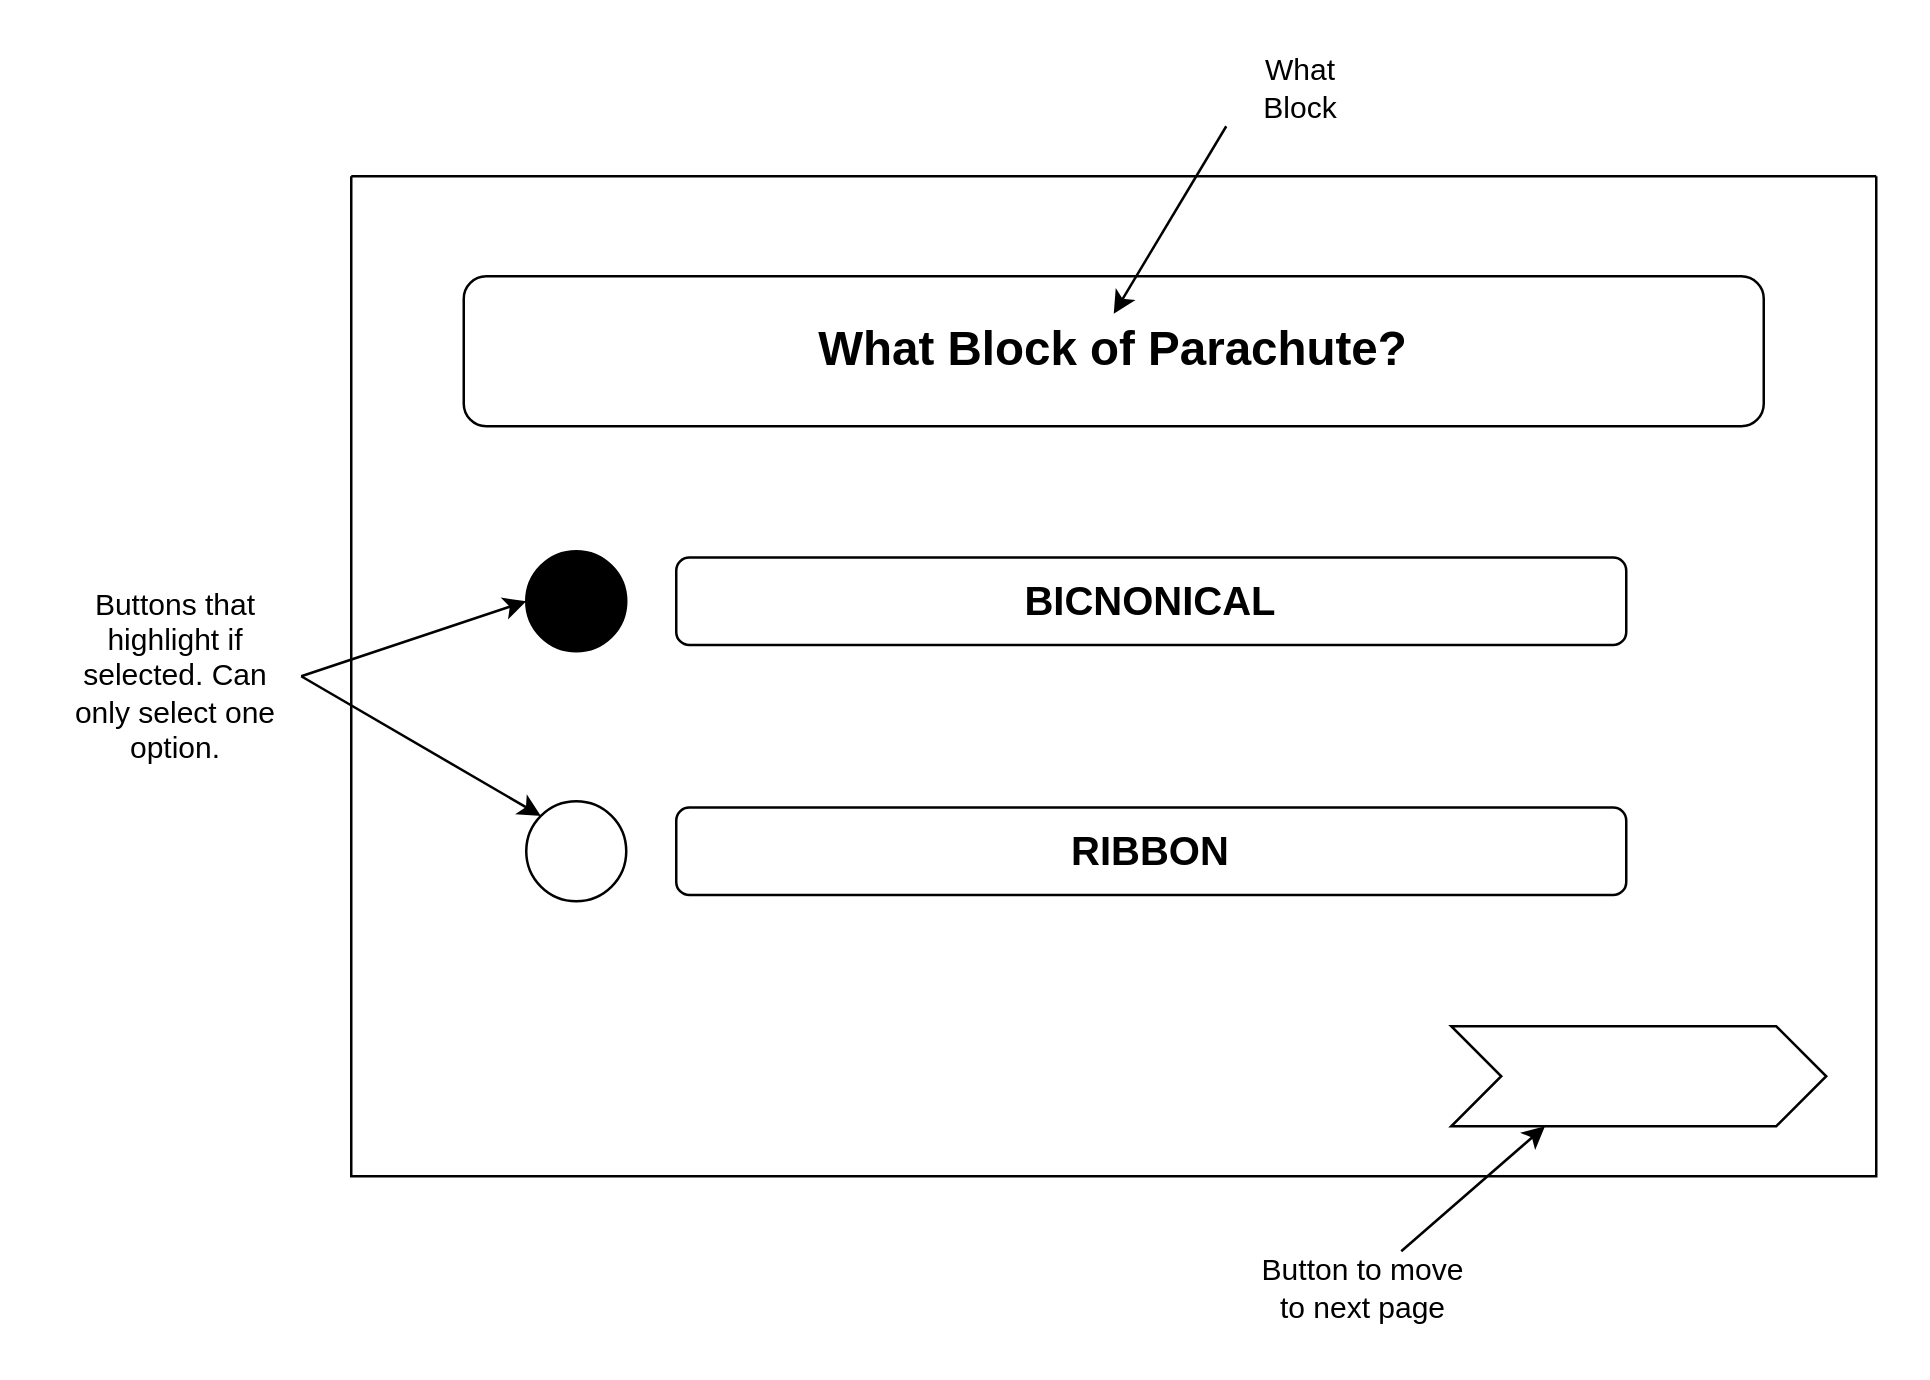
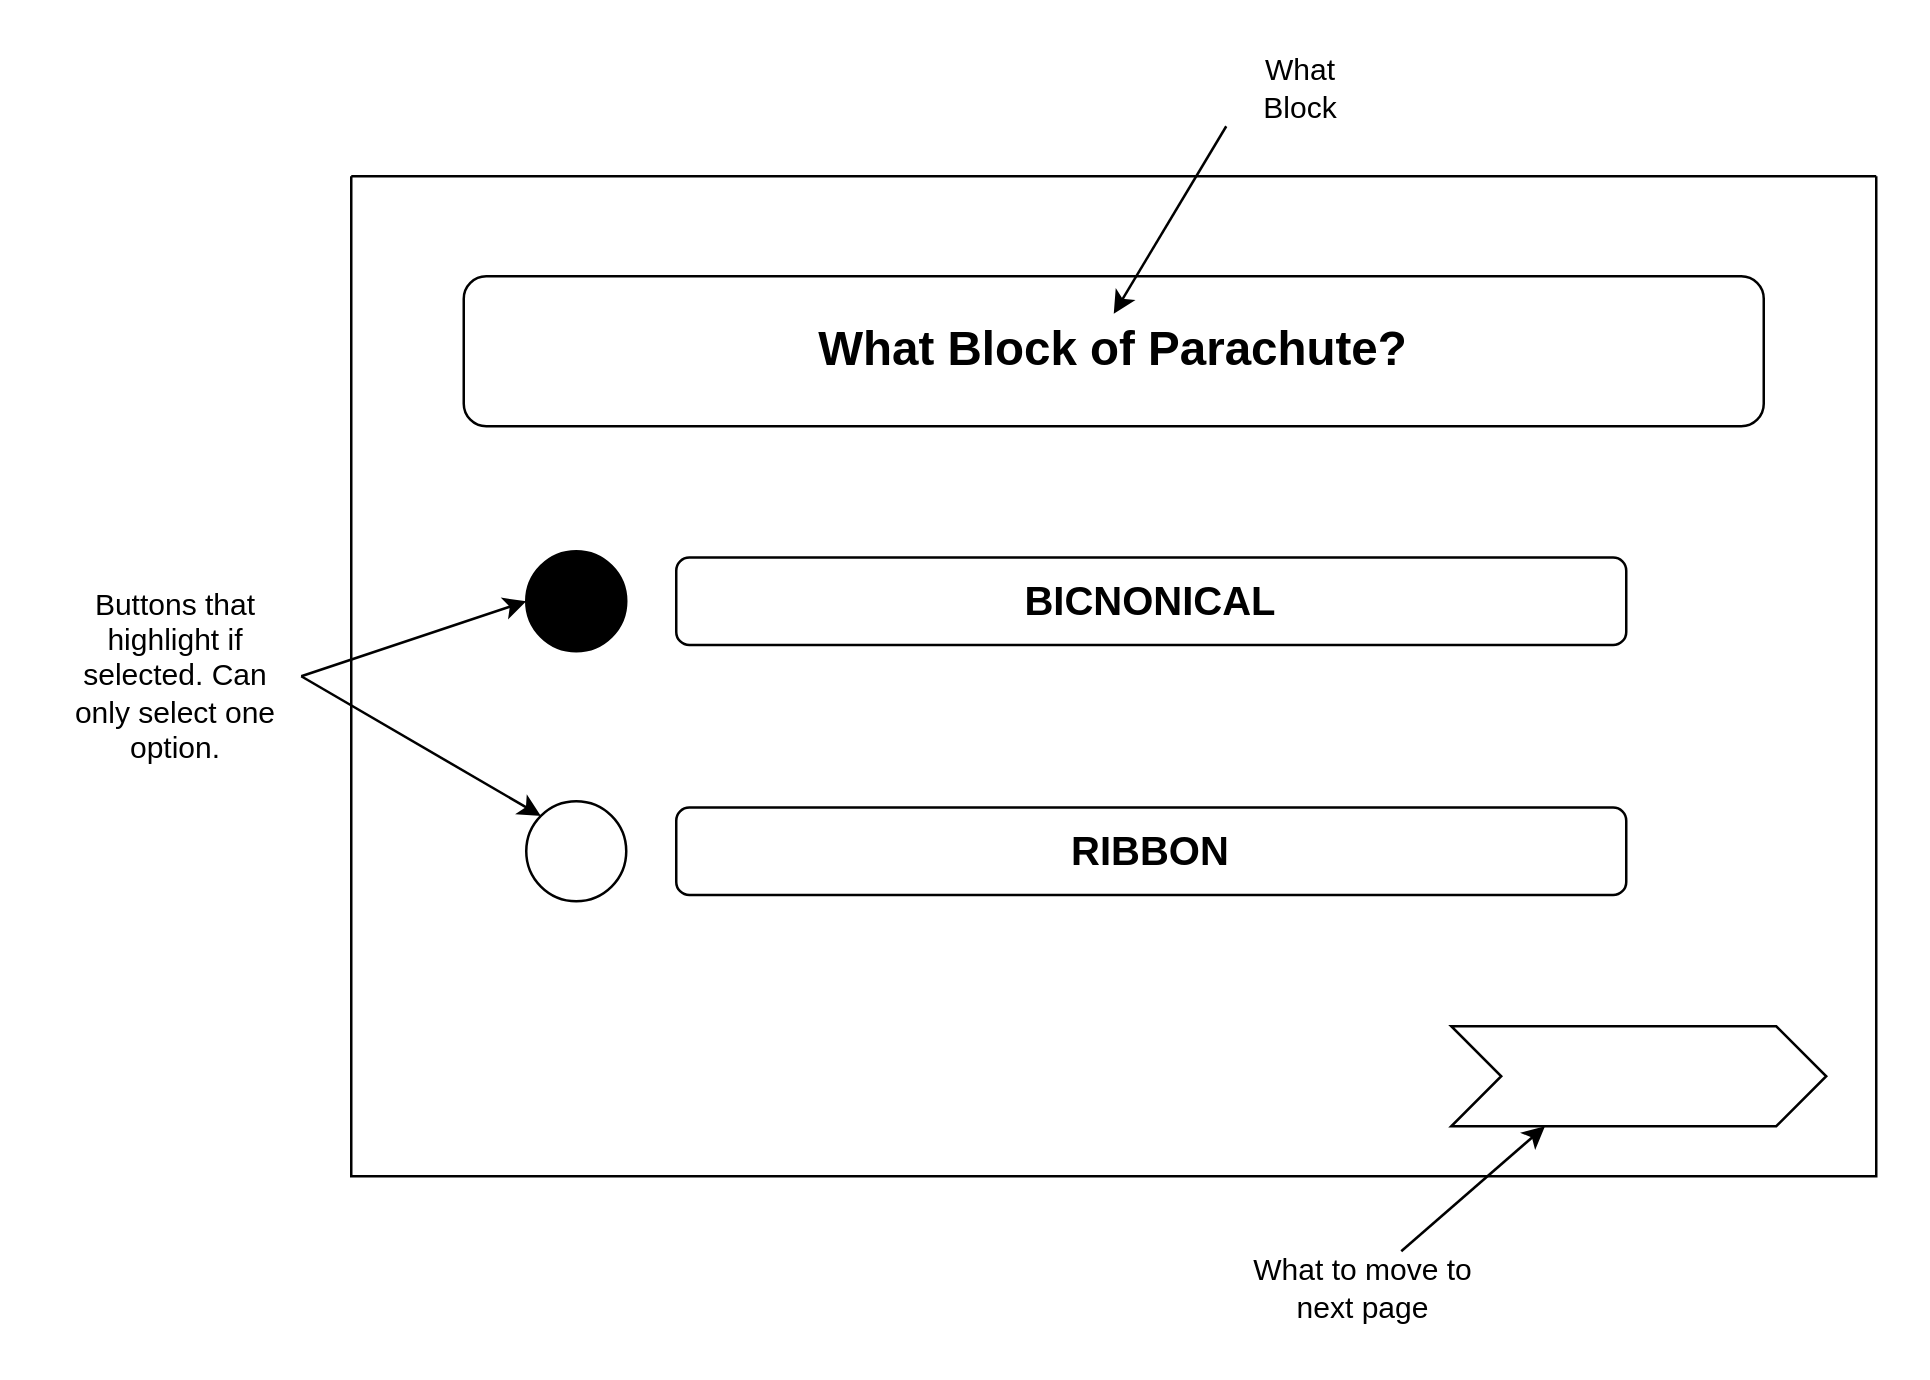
  <mxCell id="0" />
  <mxCell id="1" parent="0" />
  <mxCell id="2" value="" style="swimlane;startSize=0;fillColor=#f8cecc;strokeColor=#000000;" vertex="1" parent="1"><mxGeometry x="140" y="70" width="610" height="400" as="geometry" /></mxCell>
  <mxCell id="3" value="" style="rounded=1;whiteSpace=wrap;html=1;" vertex="1" parent="2"><mxGeometry x="45" y="40" width="520" height="60" as="geometry" /></mxCell>
  <mxCell id="4" value="" style="ellipse;whiteSpace=wrap;html=1;aspect=fixed;fillColor=#000000;" vertex="1" parent="2"><mxGeometry x="70" y="150" width="40" height="40" as="geometry" /></mxCell>
  <mxCell id="5" value="" style="ellipse;whiteSpace=wrap;html=1;aspect=fixed;strokeColor=#000000;fillColor=#FFFFFF;" vertex="1" parent="2"><mxGeometry x="70" y="250" width="40" height="40" as="geometry" /></mxCell>
  <mxCell id="6" value="&lt;font style=&quot;font-size: 19px;&quot;&gt;&lt;b&gt;What Block of Parachute?&lt;/b&gt;&lt;/font&gt;" style="text;html=1;strokeColor=none;fillColor=none;align=center;verticalAlign=middle;whiteSpace=wrap;rounded=0;" vertex="1" parent="2"><mxGeometry x="80" y="55" width="450" height="30" as="geometry" /></mxCell>
  <mxCell id="7" value="" style="rounded=1;whiteSpace=wrap;html=1;" vertex="1" parent="2"><mxGeometry x="130" y="152.5" width="380" height="35" as="geometry" /></mxCell>
  <mxCell id="8" value="" style="rounded=1;whiteSpace=wrap;html=1;" vertex="1" parent="2"><mxGeometry x="130" y="252.5" width="380" height="35" as="geometry" /></mxCell>
  <mxCell id="9" value="&lt;font style=&quot;font-size: 16px;&quot;&gt;&lt;b&gt;BICNONICAL&lt;/b&gt;&lt;/font&gt;" style="text;html=1;strokeColor=none;fillColor=none;align=center;verticalAlign=middle;whiteSpace=wrap;rounded=0;strokeWidth=3;" vertex="1" parent="2"><mxGeometry x="105" y="155" width="430" height="30" as="geometry" /></mxCell>
  <mxCell id="10" value="&lt;span style=&quot;font-size: 16px;&quot;&gt;&lt;b&gt;RIBBON&lt;/b&gt;&lt;/span&gt;" style="text;html=1;strokeColor=none;fillColor=none;align=center;verticalAlign=middle;whiteSpace=wrap;rounded=0;strokeWidth=3;" vertex="1" parent="2"><mxGeometry x="105" y="255" width="430" height="30" as="geometry" /></mxCell>
  <mxCell id="11" value="" style="shape=step;perimeter=stepPerimeter;whiteSpace=wrap;html=1;fixedSize=1;" vertex="1" parent="2"><mxGeometry x="440" y="340" width="150" height="40" as="geometry" /></mxCell>
  <mxCell id="12" value="" style="endArrow=classic;html=1;rounded=0;entryX=0;entryY=0.5;entryDx=0;entryDy=0;" edge="1" parent="2" target="4"><mxGeometry width="50" height="50" relative="1" as="geometry"><mxPoint x="-20" y="200" as="sourcePoint" /><mxPoint x="60" y="185" as="targetPoint" /></mxGeometry></mxCell>
  <mxCell id="13" value="" style="endArrow=classic;html=1;rounded=0;entryX=0;entryY=0;entryDx=0;entryDy=0;" edge="1" parent="1" target="5"><mxGeometry width="50" height="50" relative="1" as="geometry"><mxPoint x="120" y="270" as="sourcePoint" /><mxPoint x="210" y="265" as="targetPoint" /></mxGeometry></mxCell>
  <mxCell id="14" value="Buttons that highlight if selected. Can only select one option." style="text;html=1;strokeColor=none;fillColor=none;align=center;verticalAlign=middle;whiteSpace=wrap;rounded=0;" vertex="1" parent="1"><mxGeometry x="20" y="207.5" width="100" height="125" as="geometry" /></mxCell>
  <mxCell id="15" value="" style="endArrow=classic;html=1;rounded=0;entryX=0.25;entryY=1;entryDx=0;entryDy=0;" edge="1" parent="1" target="11"><mxGeometry width="50" height="50" relative="1" as="geometry"><mxPoint x="560" y="500" as="sourcePoint" /><mxPoint x="610" y="450" as="targetPoint" /></mxGeometry></mxCell>
  <mxCell id="16" value="" style="endArrow=classic;html=1;rounded=0;entryX=0.5;entryY=0;entryDx=0;entryDy=0;" edge="1" parent="1" target="6"><mxGeometry width="50" height="50" relative="1" as="geometry"><mxPoint x="490" y="50" as="sourcePoint" /><mxPoint x="500" y="10" as="targetPoint" /></mxGeometry></mxCell>
  <mxCell id="17" value="What Block" style="text;html=1;strokeColor=none;fillColor=none;align=center;verticalAlign=middle;whiteSpace=wrap;rounded=0;" vertex="1" parent="1"><mxGeometry x="490" y="20" width="60" height="30" as="geometry" /></mxCell>
- <mxCell id="18" value="Button to move to next page" style="text;html=1;strokeColor=none;fillColor=none;align=center;verticalAlign=middle;whiteSpace=wrap;rounded=0;" vertex="1" parent="1"><mxGeometry x="500" y="500" width="90" height="30" as="geometry" /></mxCell>
+ <mxCell id="18" value="What to move to next page" style="text;html=1;strokeColor=none;fillColor=none;align=center;verticalAlign=middle;whiteSpace=wrap;rounded=0;" vertex="1" parent="1"><mxGeometry x="500" y="500" width="90" height="30" as="geometry" /></mxCell>
